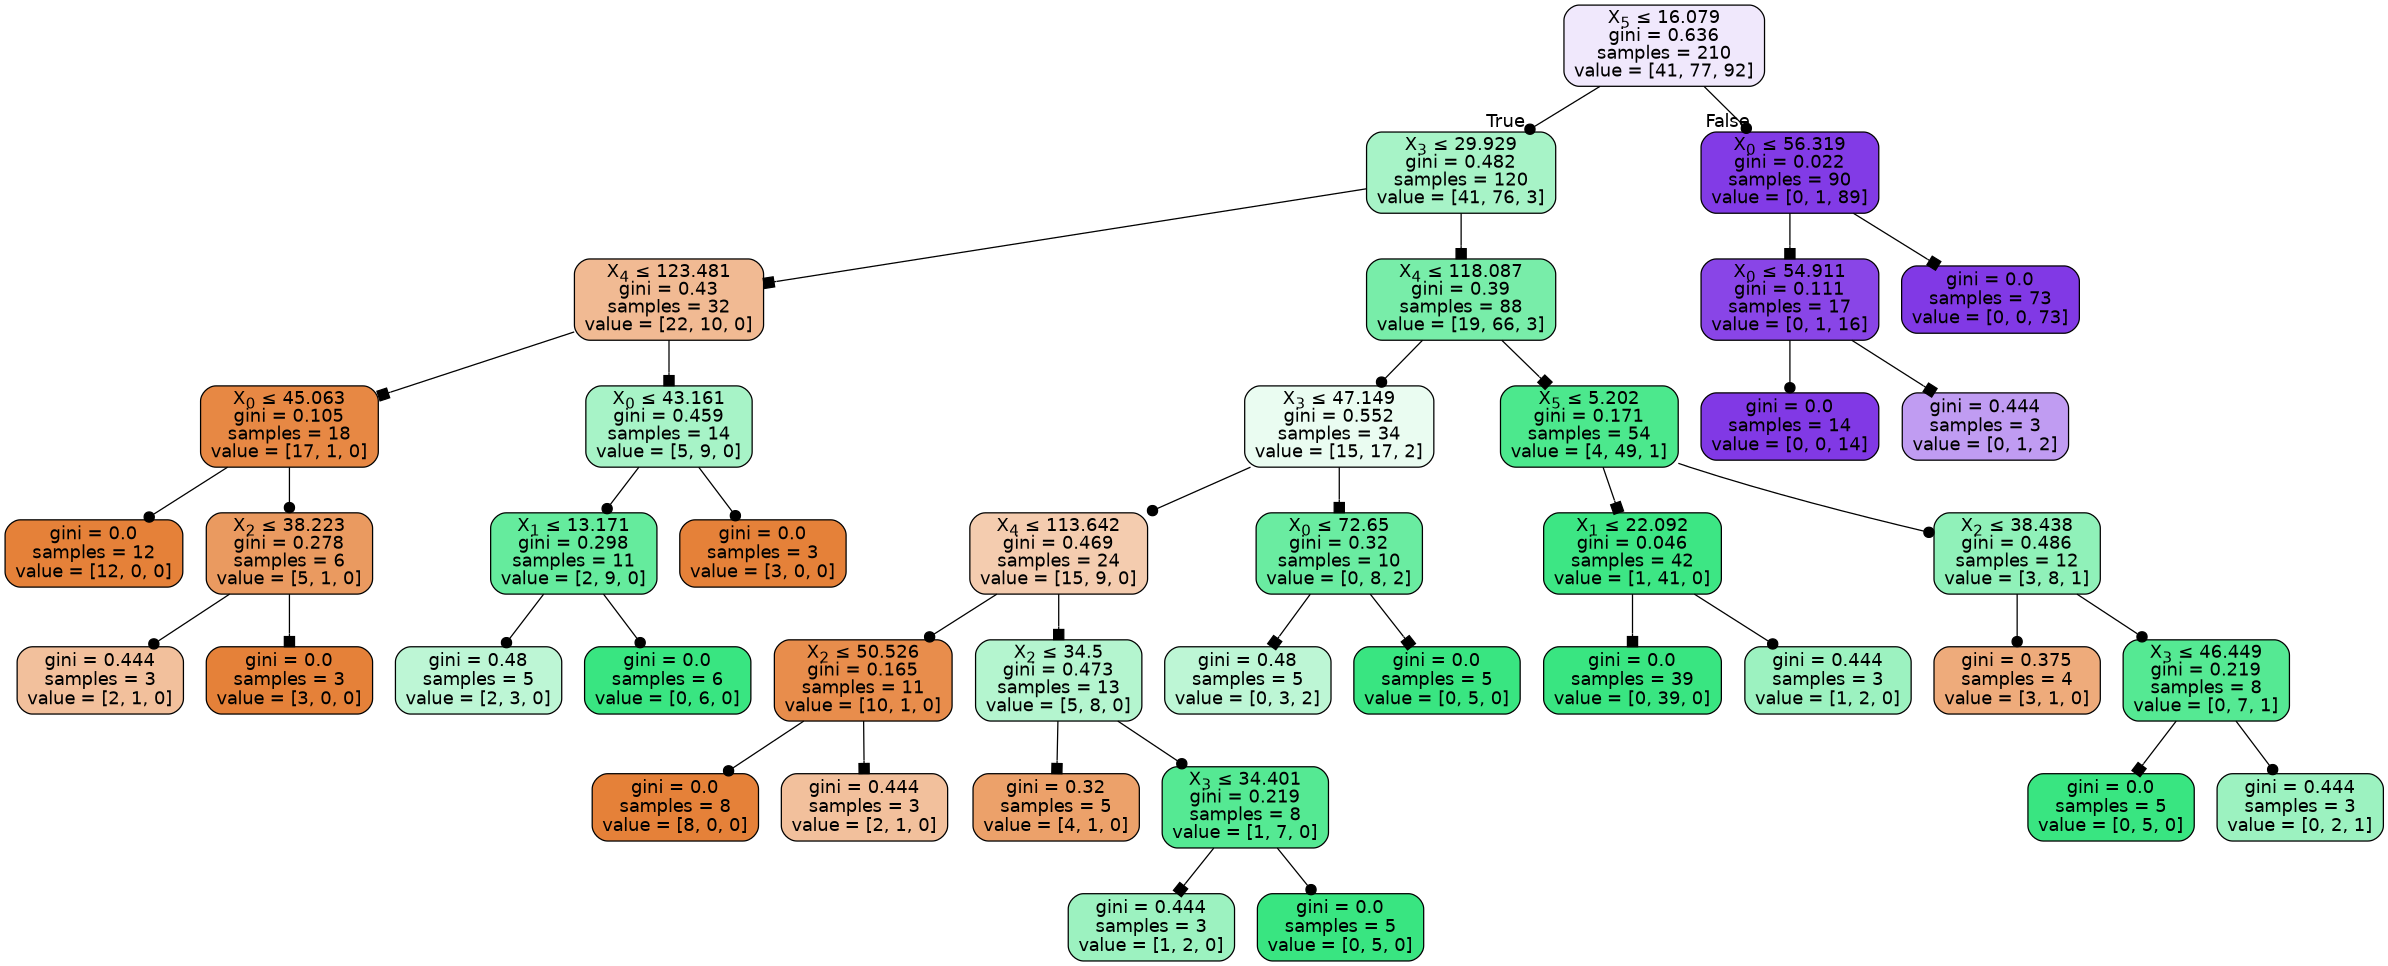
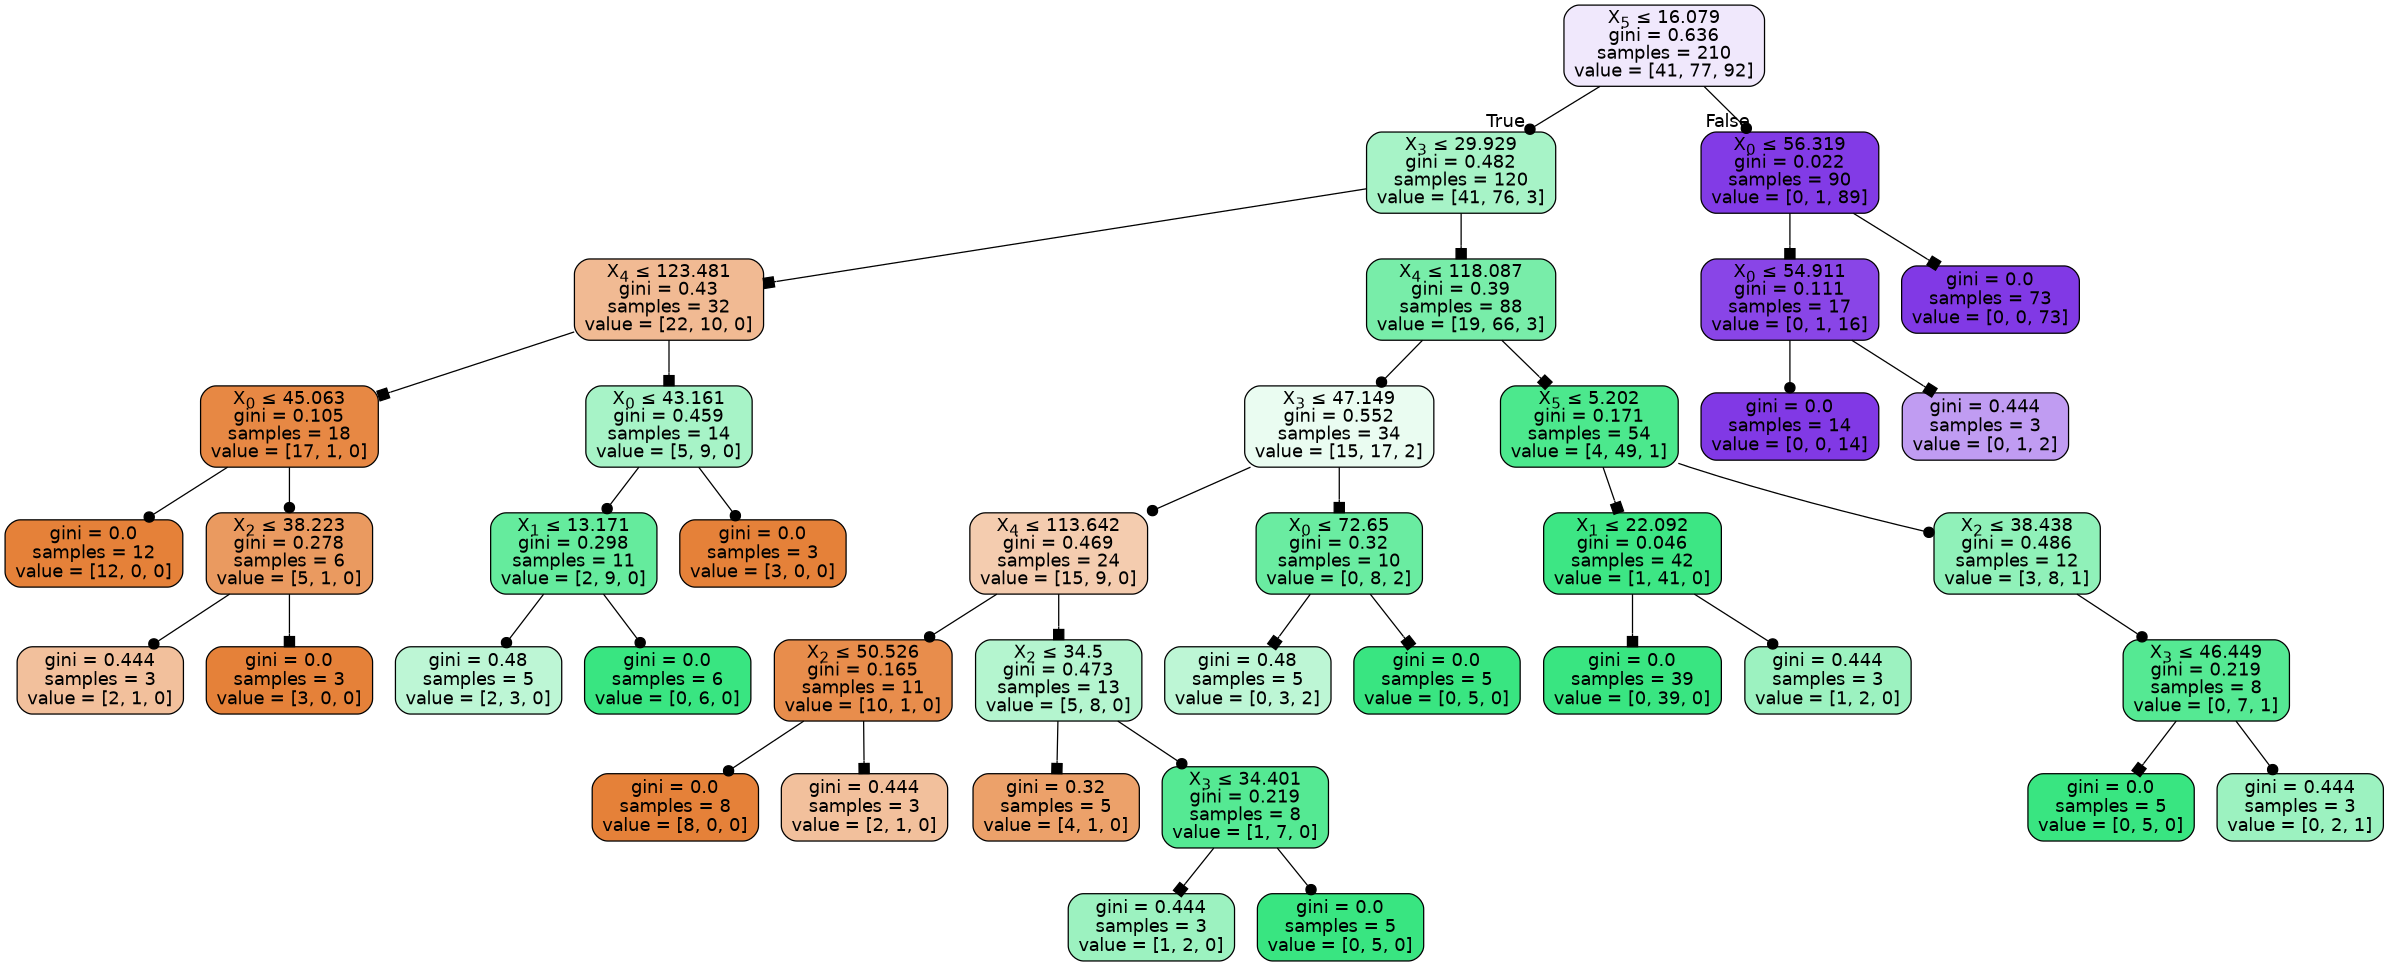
  digraph {
    node [color=black fillcolor="#39e581ff" fontname=helvetica shape=box style="filled, rounded"]
    edge [fontname=helvetica arrowhead=dot]
    n1 [fillcolor="#8139e51d" label=<X<SUB>5</SUB> &le; 16.079<br/>gini = 0.636<br/>samples = 210<br/>value = [41, 77, 92]>]
    n2 [fillcolor="#39e58171" label=<X<SUB>3</SUB> &le; 29.929<br/>gini = 0.482<br/>samples = 120<br/>value = [41, 76, 3]>]
    n3 [fillcolor="#8139e5fc" label=<X<SUB>0</SUB> &le; 56.319<br/>gini = 0.022<br/>samples = 90<br/>value = [0, 1, 89]>]
    n4 [fillcolor="#e581398b" label=<X<SUB>4</SUB> &le; 123.481<br/>gini = 0.43<br/>samples = 32<br/>value = [22, 10, 0]>]
    n5 [fillcolor="#39e581ae" label=<X<SUB>4</SUB> &le; 118.087<br/>gini = 0.39<br/>samples = 88<br/>value = [19, 66, 3]>]
    n6 [fillcolor="#e58139f0" label=<X<SUB>0</SUB> &le; 45.063<br/>gini = 0.105<br/>samples = 18<br/>value = [17, 1, 0]>]
    n7 [fillcolor="#39e58171" label=<X<SUB>0</SUB> &le; 43.161<br/>gini = 0.459<br/>samples = 14<br/>value = [5, 9, 0]>]
    n8 [fillcolor="#e58139ff" label=<gini = 0.0<br/>samples = 12<br/>value = [12, 0, 0]>]
    n9 [fillcolor="#e58139cc" label=<X<SUB>2</SUB> &le; 38.223<br/>gini = 0.278<br/>samples = 6<br/>value = [5, 1, 0]>]
    n10 [fillcolor="#e581397f" label=<gini = 0.444<br/>samples = 3<br/>value = [2, 1, 0]>]
    n11 [fillcolor="#e58139ff" label=<gini = 0.0<br/>samples = 3<br/>value = [3, 0, 0]>]
    n12 [fillcolor="#39e581c6" label=<X<SUB>1</SUB> &le; 13.171<br/>gini = 0.298<br/>samples = 11<br/>value = [2, 9, 0]>]
    n13 [fillcolor="#e58139ff" label=<gini = 0.0<br/>samples = 3<br/>value = [3, 0, 0]>]
    n14 [fillcolor="#39e58155" label=<gini = 0.48<br/>samples = 5<br/>value = [2, 3, 0]>]
    n15 [label=<gini = 0.0<br/>samples = 6<br/>value = [0, 6, 0]>]
    n16 [fillcolor="#39e5811b" label=<X<SUB>3</SUB> &le; 47.149<br/>gini = 0.552<br/>samples = 34<br/>value = [15, 17, 2]>]
    n17 [fillcolor="#39e581e6" label=<X<SUB>5</SUB> &le; 5.202<br/>gini = 0.171<br/>samples = 54<br/>value = [4, 49, 1]>]
    n18 [fillcolor="#e5813966" label=<X<SUB>4</SUB> &le; 113.642<br/>gini = 0.469<br/>samples = 24<br/>value = [15, 9, 0]>]
    n19 [fillcolor="#39e581bf" label=<X<SUB>0</SUB> &le; 72.65<br/>gini = 0.32<br/>samples = 10<br/>value = [0, 8, 2]>]
    n20 [fillcolor="#e58139e6" label=<X<SUB>2</SUB> &le; 50.526<br/>gini = 0.165<br/>samples = 11<br/>value = [10, 1, 0]>]
    n21 [fillcolor="#39e58160" label=<X<SUB>2</SUB> &le; 34.5<br/>gini = 0.473<br/>samples = 13<br/>value = [5, 8, 0]>]
    n22 [fillcolor="#e58139ff" label=<gini = 0.0<br/>samples = 8<br/>value = [8, 0, 0]>]
    n23 [fillcolor="#e581397f" label=<gini = 0.444<br/>samples = 3<br/>value = [2, 1, 0]>]
    n24 [fillcolor="#e58139bf" label=<gini = 0.32<br/>samples = 5<br/>value = [4, 1, 0]>]
    n25 [fillcolor="#39e581db" label=<X<SUB>3</SUB> &le; 34.401<br/>gini = 0.219<br/>samples = 8<br/>value = [1, 7, 0]>]
    n26 [fillcolor="#39e5817f" label=<gini = 0.444<br/>samples = 3<br/>value = [1, 2, 0]>]
    n27 [label=<gini = 0.0<br/>samples = 5<br/>value = [0, 5, 0]>]
    n28 [fillcolor="#39e58155" label=<gini = 0.48<br/>samples = 5<br/>value = [0, 3, 2]>]
    n29 [label=<gini = 0.0<br/>samples = 5<br/>value = [0, 5, 0]>]
    n30 [fillcolor="#39e581f9" label=<X<SUB>1</SUB> &le; 22.092<br/>gini = 0.046<br/>samples = 42<br/>value = [1, 41, 0]>]
    n31 [fillcolor="#39e5818e" label=<X<SUB>2</SUB> &le; 38.438<br/>gini = 0.486<br/>samples = 12<br/>value = [3, 8, 1]>]
    n32 [label=<gini = 0.0<br/>samples = 39<br/>value = [0, 39, 0]>]
    n33 [fillcolor="#39e5817f" label=<gini = 0.444<br/>samples = 3<br/>value = [1, 2, 0]>]
-   n34 [fillcolor="#e58139aa" label=<gini = 0.375<br/>samples = 4<br/>value = [3, 1, 0]>]
    n35 [fillcolor="#39e581db" label=<X<SUB>3</SUB> &le; 46.449<br/>gini = 0.219<br/>samples = 8<br/>value = [0, 7, 1]>]
    n36 [label=<gini = 0.0<br/>samples = 5<br/>value = [0, 5, 0]>]
    n37 [fillcolor="#39e5817f" label=<gini = 0.444<br/>samples = 3<br/>value = [0, 2, 1]>]
    n38 [fillcolor="#8139e5ef" label=<X<SUB>0</SUB> &le; 54.911<br/>gini = 0.111<br/>samples = 17<br/>value = [0, 1, 16]>]
    n39 [fillcolor="#8139e5ff" label=<gini = 0.0<br/>samples = 73<br/>value = [0, 0, 73]>]
    n40 [fillcolor="#8139e5ff" label=<gini = 0.0<br/>samples = 14<br/>value = [0, 0, 14]>]
    n41 [fillcolor="#8139e57f" label=<gini = 0.444<br/>samples = 3<br/>value = [0, 1, 2]>]
    n1 -> n2 [headlabel=True labelangle=45 labeldistance=2.5]
    n1 -> n3 [headlabel=False labelangle=-45 labeldistance=2.5]
    n2 -> n4 [arrowhead=box]
    n2 -> n5 [arrowhead=box]
    n3 -> n38 [arrowhead=box]
    n3 -> n39 [arrowhead=box]
    n4 -> n6 [arrowhead=box]
    n4 -> n7 [arrowhead=box]
    n5 -> n16
    n5 -> n17 [arrowhead=box]
    n6 -> n8
    n6 -> n9
    n7 -> n12
    n7 -> n13
    n9 -> n10
    n9 -> n11 [arrowhead=box]
    n12 -> n14
    n12 -> n15
    n16 -> n18
    n16 -> n19 [arrowhead=box]
    n17 -> n30 [arrowhead=box]
    n17 -> n31
    n18 -> n20
    n18 -> n21 [arrowhead=box]
    n19 -> n28 [arrowhead=box]
    n19 -> n29 [arrowhead=box]
    n20 -> n22
    n20 -> n23 [arrowhead=box]
    n21 -> n24 [arrowhead=box]
    n21 -> n25
    n25 -> n26 [arrowhead=box]
    n25 -> n27
    n30 -> n32 [arrowhead=box]
    n30 -> n33
-   n31 -> n34
    n31 -> n35
    n35 -> n36 [arrowhead=box]
    n35 -> n37
    n38 -> n40
    n38 -> n41 [arrowhead=box]
  }
